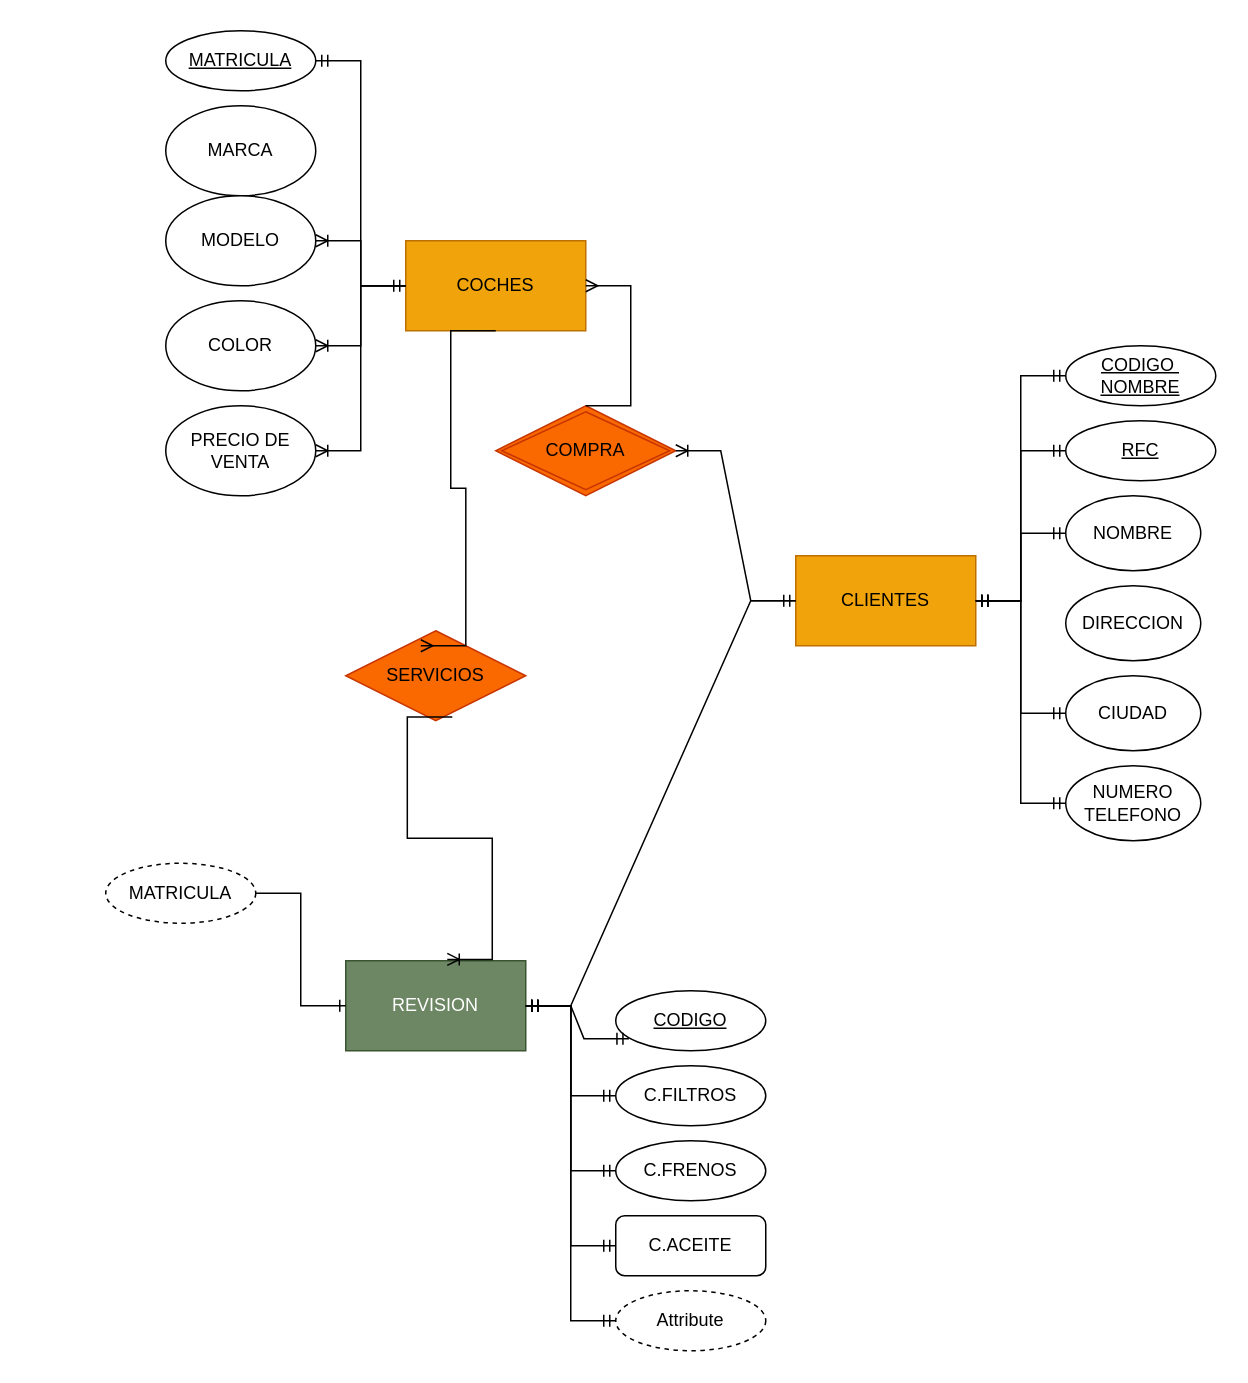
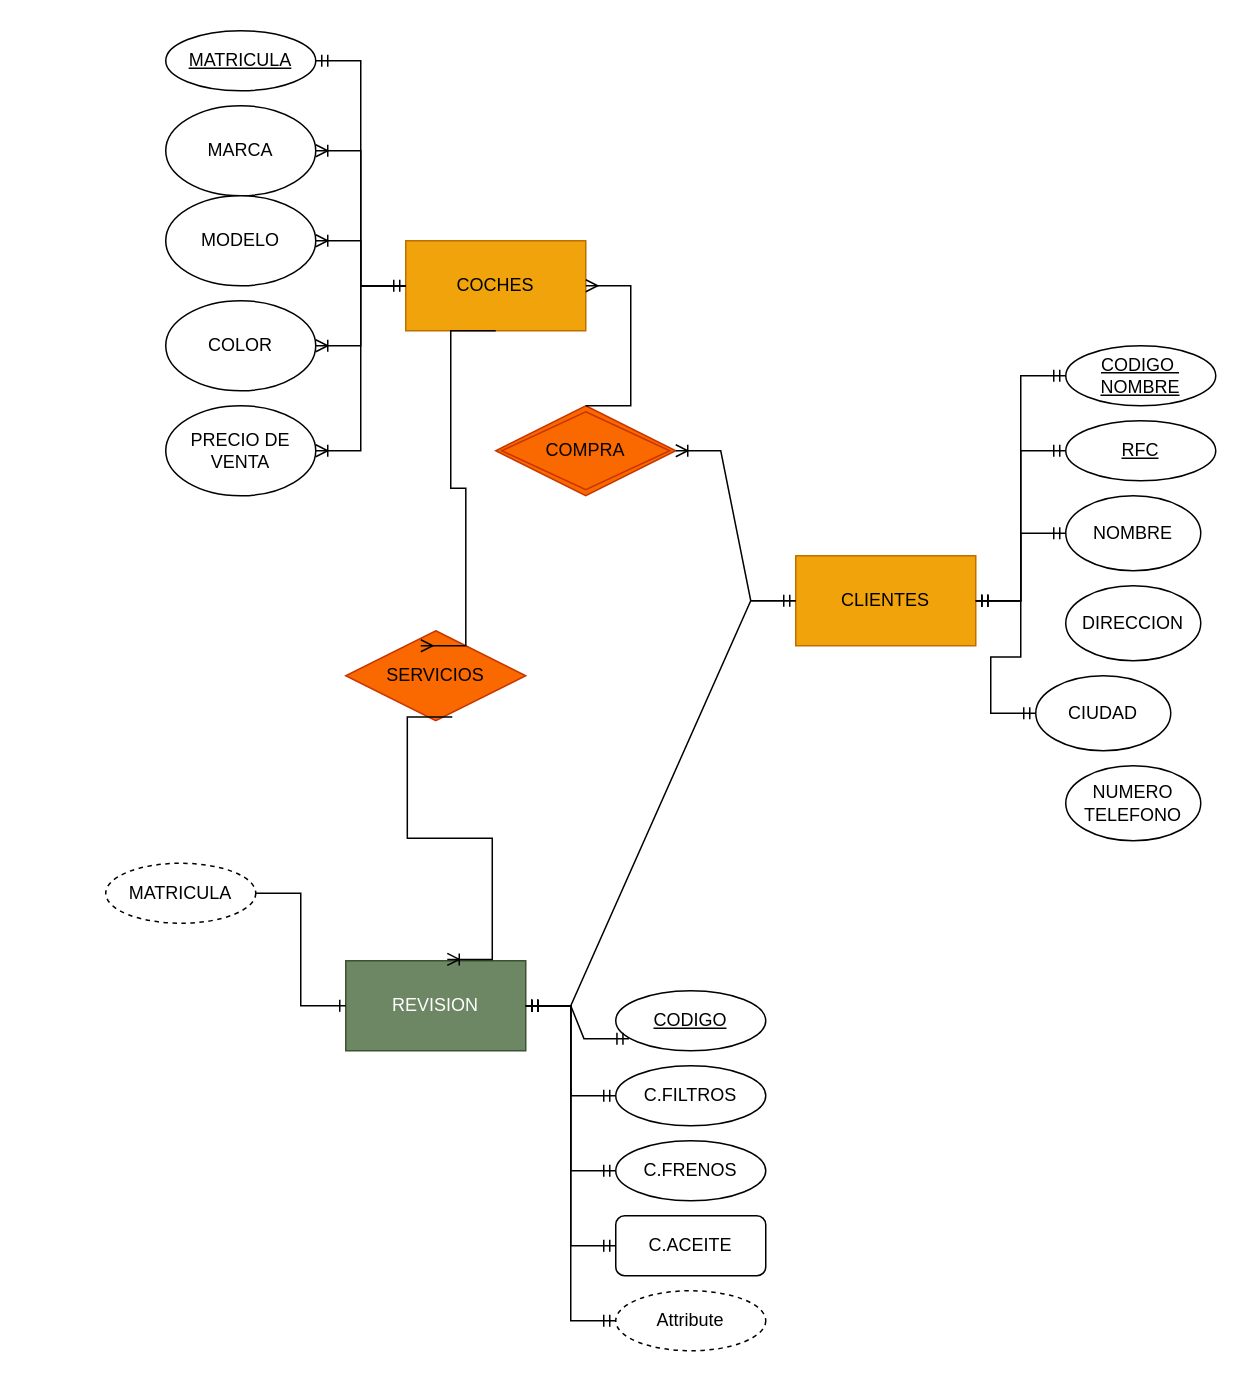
  <mxCell id="0" />
  <mxCell id="1" parent="0" />
  <mxCell id="2" value="COCHES" style="rounded=0;whiteSpace=wrap;html=1;fillColor=#f0a30a;strokeColor=#BD7000;fontColor=#000000;" parent="1" vertex="1"><mxGeometry x="270" y="160" width="120" height="60" as="geometry" /></mxCell>
  <mxCell id="3" value="MATRICULA" style="ellipse;whiteSpace=wrap;html=1;align=center;fontStyle=4;" parent="1" vertex="1"><mxGeometry x="110" y="20" width="100" height="40" as="geometry" /></mxCell>
  <mxCell id="4" value="CLIENTES" style="rounded=0;whiteSpace=wrap;html=1;fillColor=#f0a30a;fontColor=#000000;strokeColor=#BD7000;" parent="1" vertex="1"><mxGeometry x="530" y="370" width="120" height="60" as="geometry" /></mxCell>
  <mxCell id="5" value="" style="edgeStyle=entityRelationEdgeStyle;fontSize=12;html=1;endArrow=ERmandOne;startArrow=ERmandOne;rounded=0;" parent="1" source="2" target="3" edge="1"><mxGeometry width="100" height="100" relative="1" as="geometry"><mxPoint x="490" y="250" as="sourcePoint" /><mxPoint x="590" y="190" as="targetPoint" /></mxGeometry></mxCell>
  <mxCell id="6" value="MARCA&lt;br&gt;" style="ellipse;whiteSpace=wrap;html=1;" parent="1" vertex="1"><mxGeometry x="110" y="70" width="100" height="60" as="geometry" /></mxCell>
  <mxCell id="7" value="MODELO" style="ellipse;whiteSpace=wrap;html=1;" parent="1" vertex="1"><mxGeometry x="110" y="130" width="100" height="60" as="geometry" /></mxCell>
  <mxCell id="8" value="COLOR" style="ellipse;whiteSpace=wrap;html=1;" parent="1" vertex="1"><mxGeometry x="110" y="200" width="100" height="60" as="geometry" /></mxCell>
  <mxCell id="9" value="PRECIO DE VENTA" style="ellipse;whiteSpace=wrap;html=1;" parent="1" vertex="1"><mxGeometry x="110" y="270" width="100" height="60" as="geometry" /></mxCell>
  <mxCell id="10" value="NOMBRE" style="ellipse;whiteSpace=wrap;html=1;" parent="1" vertex="1"><mxGeometry x="710" y="330" width="90" height="50" as="geometry" /></mxCell>
  <mxCell id="11" value="DIRECCION" style="ellipse;whiteSpace=wrap;html=1;" parent="1" vertex="1"><mxGeometry x="710" y="390" width="90" height="50" as="geometry" /></mxCell>
- <mxCell id="12" value="CIUDAD" style="ellipse;whiteSpace=wrap;html=1;" parent="1" vertex="1"><mxGeometry x="710" y="450" width="90" height="50" as="geometry" /></mxCell>
+ <mxCell id="12" value="CIUDAD" style="ellipse;whiteSpace=wrap;html=1;" parent="1" vertex="1"><mxGeometry x="690" y="450" width="90" height="50" as="geometry" /></mxCell>
  <mxCell id="13" value="NUMERO TELEFONO" style="ellipse;whiteSpace=wrap;html=1;" parent="1" vertex="1"><mxGeometry x="710" y="510" width="90" height="50" as="geometry" /></mxCell>
  <mxCell id="14" value="RFC" style="ellipse;whiteSpace=wrap;html=1;align=center;fontStyle=4;" parent="1" vertex="1"><mxGeometry x="710" y="280" width="100" height="40" as="geometry" /></mxCell>
  <mxCell id="15" value="" style="edgeStyle=entityRelationEdgeStyle;fontSize=12;html=1;endArrow=ERmandOne;startArrow=ERmandOne;rounded=0;" parent="1" source="4" target="14" edge="1"><mxGeometry width="100" height="100" relative="1" as="geometry"><mxPoint x="450" y="680" as="sourcePoint" /><mxPoint x="550" y="580" as="targetPoint" /></mxGeometry></mxCell>
  <mxCell id="16" value="" style="edgeStyle=entityRelationEdgeStyle;fontSize=12;html=1;endArrow=ERmandOne;startArrow=ERmandOne;rounded=0;" parent="1" source="4" target="10" edge="1"><mxGeometry width="100" height="100" relative="1" as="geometry"><mxPoint x="470" y="540" as="sourcePoint" /><mxPoint x="525" y="530" as="targetPoint" /></mxGeometry></mxCell>
  <mxCell id="17" value="" style="edgeStyle=entityRelationEdgeStyle;fontSize=12;html=1;endArrow=ERmandOne;startArrow=ERmandOne;rounded=0;" parent="1" source="4" target="29" edge="1"><mxGeometry width="100" height="100" relative="1" as="geometry"><mxPoint x="480" y="550" as="sourcePoint" /><mxPoint x="535" y="540" as="targetPoint" /></mxGeometry></mxCell>
  <mxCell id="18" value="" style="edgeStyle=entityRelationEdgeStyle;fontSize=12;html=1;endArrow=ERmandOne;startArrow=ERmandOne;rounded=0;" parent="1" source="4" target="12" edge="1"><mxGeometry width="100" height="100" relative="1" as="geometry"><mxPoint x="490" y="560" as="sourcePoint" /><mxPoint x="545" y="550" as="targetPoint" /></mxGeometry></mxCell>
- <mxCell id="19" value="" style="edgeStyle=entityRelationEdgeStyle;fontSize=12;html=1;endArrow=ERmandOne;startArrow=ERmandOne;rounded=0;" parent="1" source="4" target="13" edge="1"><mxGeometry width="100" height="100" relative="1" as="geometry"><mxPoint x="500" y="570" as="sourcePoint" /><mxPoint x="555" y="560" as="targetPoint" /></mxGeometry></mxCell>
  <mxCell id="20" value="" style="edgeStyle=entityRelationEdgeStyle;fontSize=12;html=1;endArrow=ERoneToMany;rounded=0;" parent="1" source="2" target="9" edge="1"><mxGeometry width="100" height="100" relative="1" as="geometry"><mxPoint x="310" y="650" as="sourcePoint" /><mxPoint x="290" y="520" as="targetPoint" /></mxGeometry></mxCell>
  <mxCell id="21" value="" style="edgeStyle=entityRelationEdgeStyle;fontSize=12;html=1;endArrow=ERoneToMany;rounded=0;" parent="1" source="2" target="8" edge="1"><mxGeometry width="100" height="100" relative="1" as="geometry"><mxPoint x="330" y="670" as="sourcePoint" /><mxPoint x="310" y="540" as="targetPoint" /></mxGeometry></mxCell>
  <mxCell id="22" value="" style="edgeStyle=entityRelationEdgeStyle;fontSize=12;html=1;endArrow=ERoneToMany;rounded=0;" parent="1" source="2" target="7" edge="1"><mxGeometry width="100" height="100" relative="1" as="geometry"><mxPoint x="340" y="680" as="sourcePoint" /><mxPoint x="320" y="550" as="targetPoint" /></mxGeometry></mxCell>
+ <mxCell id="23" value="" style="edgeStyle=entityRelationEdgeStyle;fontSize=12;html=1;endArrow=ERoneToMany;rounded=0;" parent="1" source="2" target="6" edge="1"><mxGeometry width="100" height="100" relative="1" as="geometry"><mxPoint x="350" y="690" as="sourcePoint" /><mxPoint x="330" y="560" as="targetPoint" /></mxGeometry></mxCell>
  <mxCell id="24" value="COMPRA" style="shape=rhombus;double=1;perimeter=rhombusPerimeter;whiteSpace=wrap;html=1;align=center;fillColor=#fa6800;fontColor=#000000;strokeColor=#C73500;" parent="1" vertex="1"><mxGeometry x="330" y="270" width="120" height="60" as="geometry" /></mxCell>
  <mxCell id="25" value="" style="edgeStyle=entityRelationEdgeStyle;fontSize=12;html=1;endArrow=ERoneToMany;rounded=0;" parent="1" source="4" target="24" edge="1"><mxGeometry width="100" height="100" relative="1" as="geometry"><mxPoint x="390" y="730" as="sourcePoint" /><mxPoint x="490" y="630" as="targetPoint" /></mxGeometry></mxCell>
  <mxCell id="26" value="" style="edgeStyle=entityRelationEdgeStyle;fontSize=12;html=1;endArrow=ERmany;rounded=0;exitX=0.5;exitY=0;exitDx=0;exitDy=0;" parent="1" source="24" target="2" edge="1"><mxGeometry width="100" height="100" relative="1" as="geometry"><mxPoint x="60" y="630" as="sourcePoint" /><mxPoint x="160" y="530" as="targetPoint" /><Array as="points"><mxPoint x="240" y="400" /><mxPoint x="350" y="370" /></Array></mxGeometry></mxCell>
  <mxCell id="27" value="CODIGO&amp;nbsp; NOMBRE" style="ellipse;whiteSpace=wrap;html=1;align=center;fontStyle=4;" parent="1" vertex="1"><mxGeometry x="710" y="230" width="100" height="40" as="geometry" /></mxCell>
  <mxCell id="28" value="" style="edgeStyle=entityRelationEdgeStyle;fontSize=12;html=1;endArrow=ERmandOne;startArrow=ERmandOne;rounded=0;" parent="1" source="4" target="27" edge="1"><mxGeometry width="100" height="100" relative="1" as="geometry"><mxPoint x="540" y="560" as="sourcePoint" /><mxPoint x="600" y="400" as="targetPoint" /></mxGeometry></mxCell>
  <mxCell id="29" value="REVISION" style="rounded=0;whiteSpace=wrap;html=1;fillColor=#6d8764;fontColor=#ffffff;strokeColor=#3A5431;" parent="1" vertex="1"><mxGeometry x="230" y="640" width="120" height="60" as="geometry" /></mxCell>
  <mxCell id="30" value="MATRICULA" style="ellipse;whiteSpace=wrap;html=1;align=center;dashed=1;" parent="1" vertex="1"><mxGeometry x="70" y="575" width="100" height="40" as="geometry" /></mxCell>
  <mxCell id="31" value="SERVICIOS" style="shape=rhombus;perimeter=rhombusPerimeter;whiteSpace=wrap;html=1;align=center;fillColor=#fa6800;fontColor=#000000;strokeColor=#C73500;" vertex="1" parent="1"><mxGeometry x="230" y="420" width="120" height="60" as="geometry" /></mxCell>
  <mxCell id="32" value="" style="edgeStyle=entityRelationEdgeStyle;fontSize=12;html=1;endArrow=ERoneToMany;rounded=0;entryX=0.564;entryY=-0.015;entryDx=0;entryDy=0;entryPerimeter=0;exitX=0.592;exitY=0.958;exitDx=0;exitDy=0;exitPerimeter=0;" edge="1" parent="1" source="31" target="29"><mxGeometry width="100" height="100" relative="1" as="geometry"><mxPoint x="310" y="220" as="sourcePoint" /><mxPoint x="250" y="400" as="targetPoint" /><Array as="points"><mxPoint x="240" y="400" /><mxPoint x="20" y="390" /></Array></mxGeometry></mxCell>
  <mxCell id="33" value="CODIGO" style="ellipse;whiteSpace=wrap;html=1;align=center;fontStyle=4;" vertex="1" parent="1"><mxGeometry x="410" y="660" width="100" height="40" as="geometry" /></mxCell>
  <mxCell id="34" value="C.FILTROS" style="ellipse;whiteSpace=wrap;html=1;align=center;" vertex="1" parent="1"><mxGeometry x="410" y="710" width="100" height="40" as="geometry" /></mxCell>
  <mxCell id="35" value="C.FRENOS" style="ellipse;whiteSpace=wrap;html=1;align=center;" vertex="1" parent="1"><mxGeometry x="410" y="760" width="100" height="40" as="geometry" /></mxCell>
  <mxCell id="36" value="C.ACEITE" style="whiteSpace=wrap;html=1;align=center;rounded=1;" vertex="1" parent="1"><mxGeometry x="410" y="810" width="100" height="40" as="geometry" /></mxCell>
  <mxCell id="37" value="Attribute" style="ellipse;whiteSpace=wrap;html=1;align=center;dashed=1;" vertex="1" parent="1"><mxGeometry x="410" y="860" width="100" height="40" as="geometry" /></mxCell>
  <mxCell id="38" value="" style="edgeStyle=entityRelationEdgeStyle;fontSize=12;html=1;endArrow=ERmandOne;startArrow=ERmandOne;rounded=0;exitX=0.088;exitY=0.798;exitDx=0;exitDy=0;exitPerimeter=0;" edge="1" parent="1" source="33" target="29"><mxGeometry width="100" height="100" relative="1" as="geometry"><mxPoint x="170" y="920" as="sourcePoint" /><mxPoint x="270" y="820" as="targetPoint" /></mxGeometry></mxCell>
  <mxCell id="39" value="" style="edgeStyle=entityRelationEdgeStyle;fontSize=12;html=1;endArrow=ERmandOne;startArrow=ERmandOne;rounded=0;" edge="1" parent="1" source="36" target="29"><mxGeometry width="100" height="100" relative="1" as="geometry"><mxPoint x="180" y="930" as="sourcePoint" /><mxPoint x="280" y="830" as="targetPoint" /></mxGeometry></mxCell>
  <mxCell id="40" value="" style="edgeStyle=entityRelationEdgeStyle;fontSize=12;html=1;endArrow=ERmandOne;startArrow=ERmandOne;rounded=0;" edge="1" parent="1" source="35" target="29"><mxGeometry width="100" height="100" relative="1" as="geometry"><mxPoint x="190" y="940" as="sourcePoint" /><mxPoint x="290" y="840" as="targetPoint" /></mxGeometry></mxCell>
  <mxCell id="41" value="" style="edgeStyle=entityRelationEdgeStyle;fontSize=12;html=1;endArrow=ERmandOne;startArrow=ERmandOne;rounded=0;" edge="1" parent="1" source="34" target="29"><mxGeometry width="100" height="100" relative="1" as="geometry"><mxPoint x="200" y="950" as="sourcePoint" /><mxPoint x="300" y="850" as="targetPoint" /></mxGeometry></mxCell>
  <mxCell id="42" value="" style="edgeStyle=entityRelationEdgeStyle;fontSize=12;html=1;endArrow=ERmandOne;startArrow=ERmandOne;rounded=0;" edge="1" parent="1" source="37" target="29"><mxGeometry width="100" height="100" relative="1" as="geometry"><mxPoint x="210" y="960" as="sourcePoint" /><mxPoint x="310" y="860" as="targetPoint" /></mxGeometry></mxCell>
  <mxCell id="43" value="" style="edgeStyle=entityRelationEdgeStyle;fontSize=12;html=1;endArrow=ERmany;rounded=0;exitX=0.5;exitY=1;exitDx=0;exitDy=0;entryX=0.417;entryY=0.167;entryDx=0;entryDy=0;entryPerimeter=0;" edge="1" parent="1" source="2" target="31"><mxGeometry width="100" height="100" relative="1" as="geometry"><mxPoint x="370" y="640" as="sourcePoint" /><mxPoint x="470" y="540" as="targetPoint" /></mxGeometry></mxCell>
  <mxCell id="44" value="" style="edgeStyle=entityRelationEdgeStyle;fontSize=12;html=1;endArrow=ERone;endFill=1;rounded=0;" edge="1" parent="1" source="30" target="29"><mxGeometry width="100" height="100" relative="1" as="geometry"><mxPoint x="370" y="530" as="sourcePoint" /><mxPoint x="470" y="430" as="targetPoint" /></mxGeometry></mxCell>
